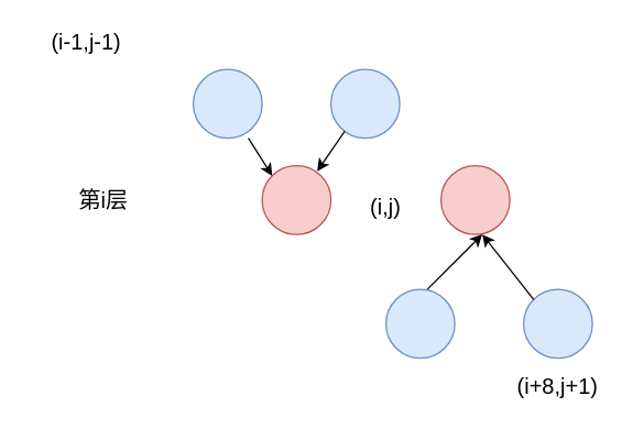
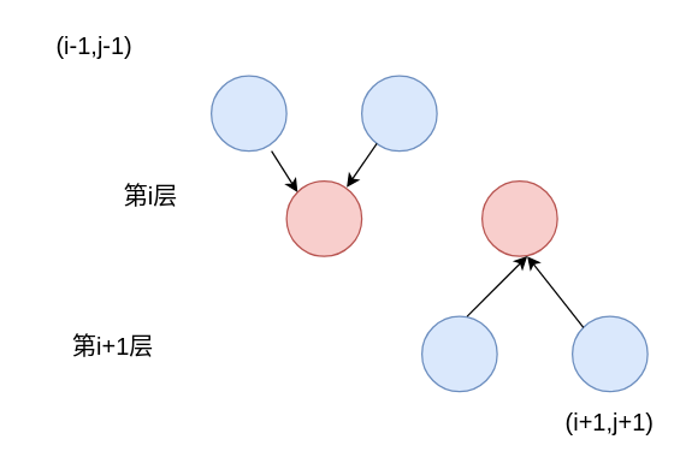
  <mxCell id="0" />
  <mxCell id="1" parent="0" />
  <mxCell id="2" value="" style="ellipse;whiteSpace=wrap;html=1;aspect=fixed;fillColor=#dae8fc;strokeColor=#6c8ebf;fontSize=16;" vertex="1" parent="1"><mxGeometry x="140" y="50" width="50" height="50" as="geometry" /></mxCell>
  <mxCell id="3" value="" style="ellipse;whiteSpace=wrap;html=1;aspect=fixed;fillColor=#dae8fc;strokeColor=#6c8ebf;fontSize=16;" vertex="1" parent="1"><mxGeometry x="240" y="50" width="50" height="50" as="geometry" /></mxCell>
  <mxCell id="4" value="" style="ellipse;whiteSpace=wrap;html=1;aspect=fixed;fillColor=#f8cecc;strokeColor=#b85450;fontSize=16;" vertex="1" parent="1"><mxGeometry x="190" y="120" width="50" height="50" as="geometry" /></mxCell>
- <mxCell id="5" value="第i层" style="text;html=1;strokeColor=none;fillColor=none;align=center;verticalAlign=middle;whiteSpace=wrap;rounded=0;fontSize=16;" vertex="1" parent="1"><mxGeometry x="20" y="135" width="110" height="20" as="geometry" /></mxCell>
+ <mxCell id="5" value="第i层" style="text;html=1;strokeColor=none;fillColor=none;align=center;verticalAlign=middle;whiteSpace=wrap;rounded=0;fontSize=16;" vertex="1" parent="1"><mxGeometry x="45" y="120" width="110" height="20" as="geometry" /></mxCell>
  <mxCell id="6" value="" style="ellipse;whiteSpace=wrap;html=1;aspect=fixed;fillColor=#f8cecc;strokeColor=#b85450;fontSize=16;" vertex="1" parent="1"><mxGeometry x="320" y="120" width="50" height="50" as="geometry" /></mxCell>
  <mxCell id="7" value="" style="ellipse;whiteSpace=wrap;html=1;aspect=fixed;fillColor=#dae8fc;strokeColor=#6c8ebf;fontSize=16;" vertex="1" parent="1"><mxGeometry x="280" y="210" width="50" height="50" as="geometry" /></mxCell>
  <mxCell id="8" value="" style="ellipse;whiteSpace=wrap;html=1;aspect=fixed;fillColor=#dae8fc;strokeColor=#6c8ebf;fontSize=16;" vertex="1" parent="1"><mxGeometry x="380" y="210" width="50" height="50" as="geometry" /></mxCell>
  <mxCell id="9" value="" style="endArrow=classic;html=1;entryX=0;entryY=0;entryDx=0;entryDy=0;fontSize=16;" edge="1" parent="1" target="4"><mxGeometry width="50" height="50" relative="1" as="geometry"><mxPoint x="180" y="100" as="sourcePoint" /><mxPoint x="200" y="140" as="targetPoint" /></mxGeometry></mxCell>
  <mxCell id="10" value="" style="endArrow=classic;html=1;fontSize=16;" edge="1" parent="1"><mxGeometry width="50" height="50" relative="1" as="geometry"><mxPoint x="250" y="95" as="sourcePoint" /><mxPoint x="230" y="124" as="targetPoint" /></mxGeometry></mxCell>
  <mxCell id="11" value="" style="endArrow=classic;html=1;fontSize=16;" edge="1" parent="1"><mxGeometry width="50" height="50" relative="1" as="geometry"><mxPoint x="310" y="210" as="sourcePoint" /><mxPoint x="350" y="170" as="targetPoint" /></mxGeometry></mxCell>
  <mxCell id="12" value="" style="endArrow=classic;html=1;exitX=0;exitY=0;exitDx=0;exitDy=0;fontSize=16;" edge="1" parent="1" source="8"><mxGeometry width="50" height="50" relative="1" as="geometry"><mxPoint x="370" y="230" as="sourcePoint" /><mxPoint x="350" y="170" as="targetPoint" /></mxGeometry></mxCell>
- <mxCell id="13" value="(i+8,j+1)" style="text;html=1;strokeColor=none;fillColor=none;align=center;verticalAlign=middle;whiteSpace=wrap;rounded=0;fontSize=16;" vertex="1" parent="1"><mxGeometry x="385" y="270" width="40" height="20" as="geometry" /></mxCell>
- <mxCell id="14" value="(i,j)" style="text;html=1;strokeColor=none;fillColor=none;align=center;verticalAlign=middle;whiteSpace=wrap;rounded=0;fontSize=16;" vertex="1" parent="1"><mxGeometry x="260" y="140" width="40" height="20" as="geometry" /></mxCell>
+ <mxCell id="13" value="(i+1,j+1)" style="text;html=1;strokeColor=none;fillColor=none;align=center;verticalAlign=middle;whiteSpace=wrap;rounded=0;fontSize=16;" vertex="1" parent="1"><mxGeometry x="385" y="270" width="40" height="20" as="geometry" /></mxCell>
  <mxCell id="15" value="(i-1,j-1)" style="text;html=1;strokeColor=none;fillColor=none;align=center;verticalAlign=middle;whiteSpace=wrap;rounded=0;fontSize=16;" vertex="1" parent="1"><mxGeometry x="30" y="20" width="65" height="20" as="geometry" /></mxCell>
+ <mxCell id="16" value="第i+1层" style="text;html=1;strokeColor=none;fillColor=none;align=center;verticalAlign=middle;whiteSpace=wrap;rounded=0;fontSize=16;" vertex="1" parent="1"><mxGeometry x="20" y="220" width="110" height="20" as="geometry" /></mxCell>
